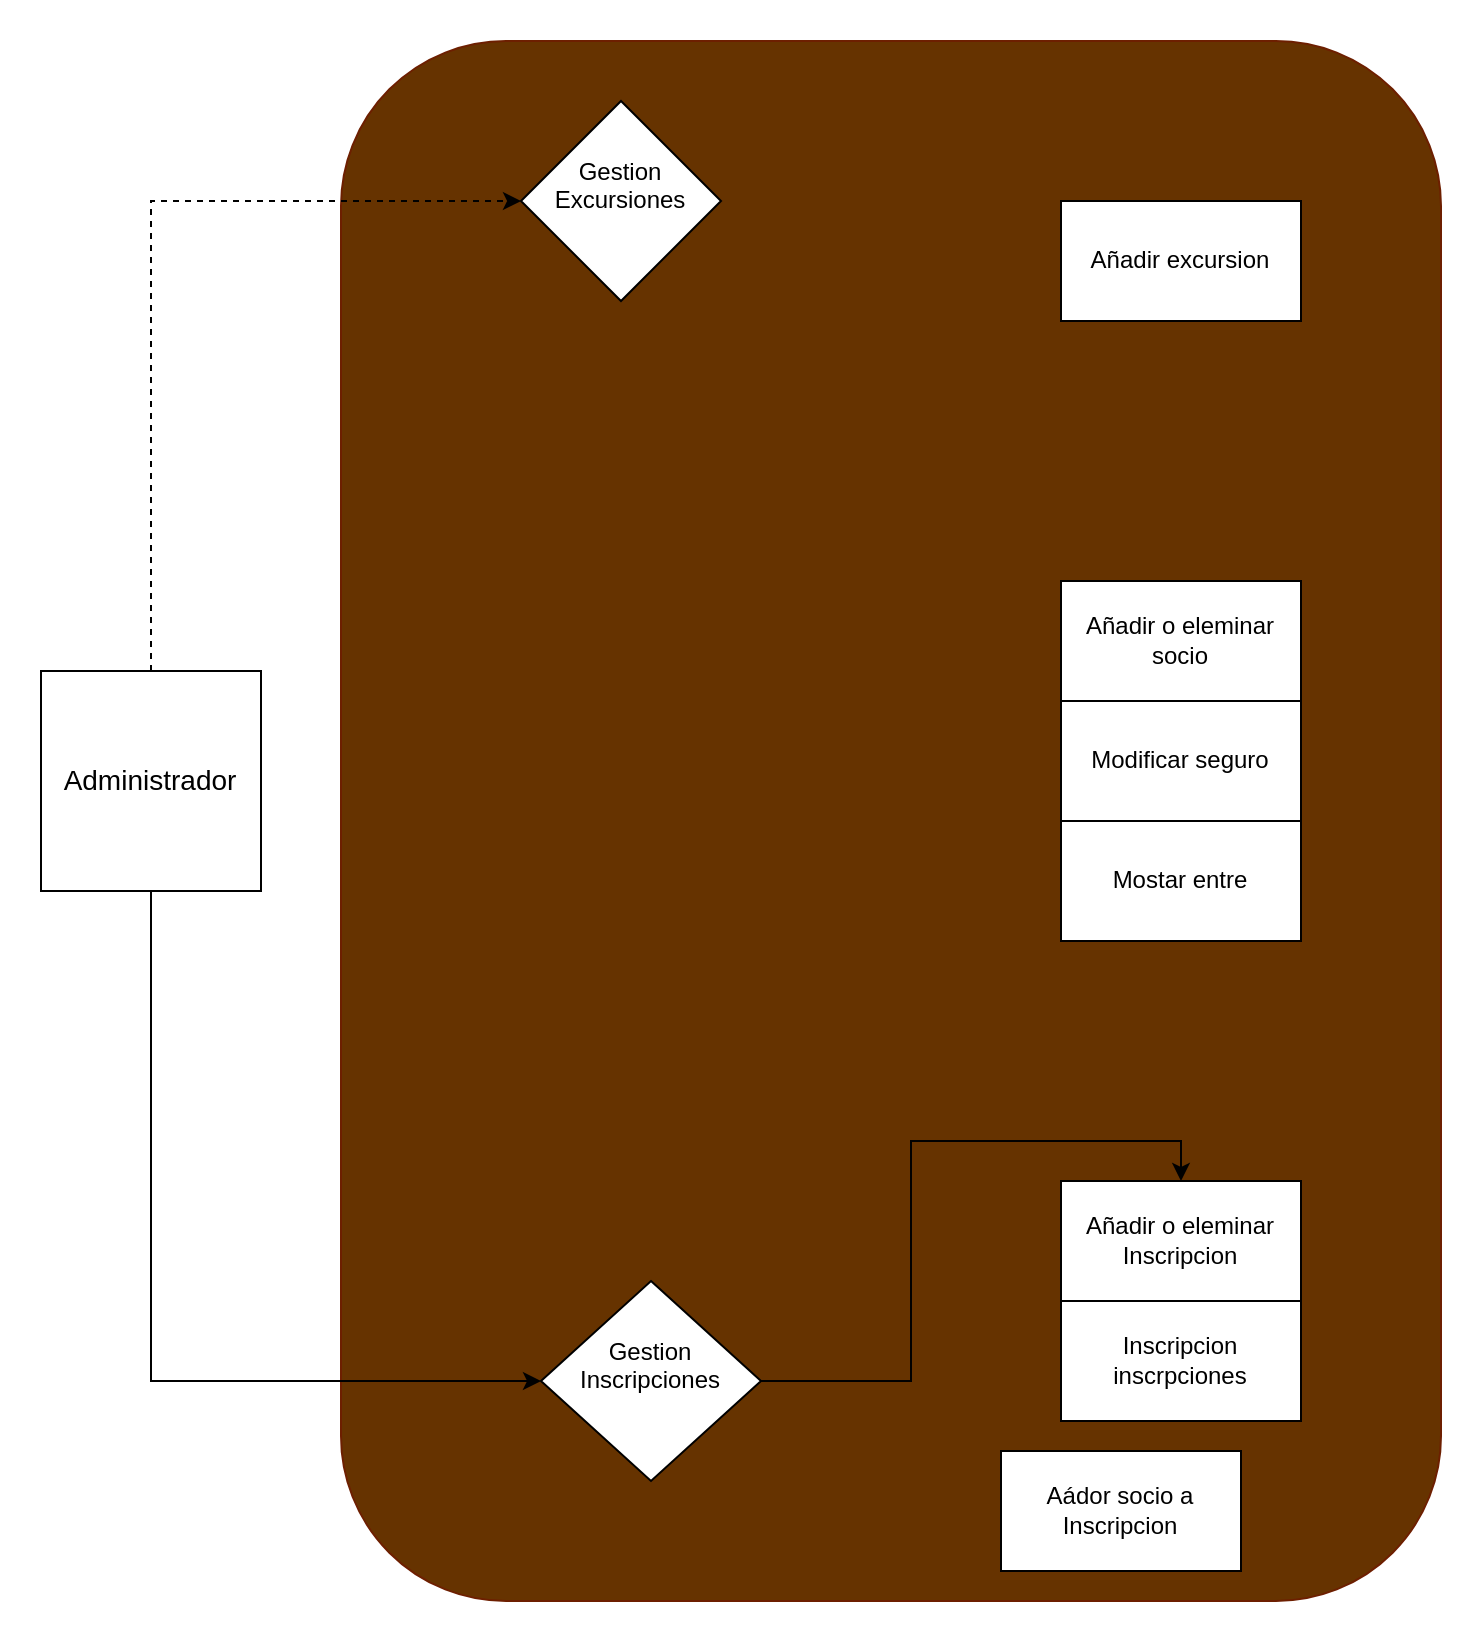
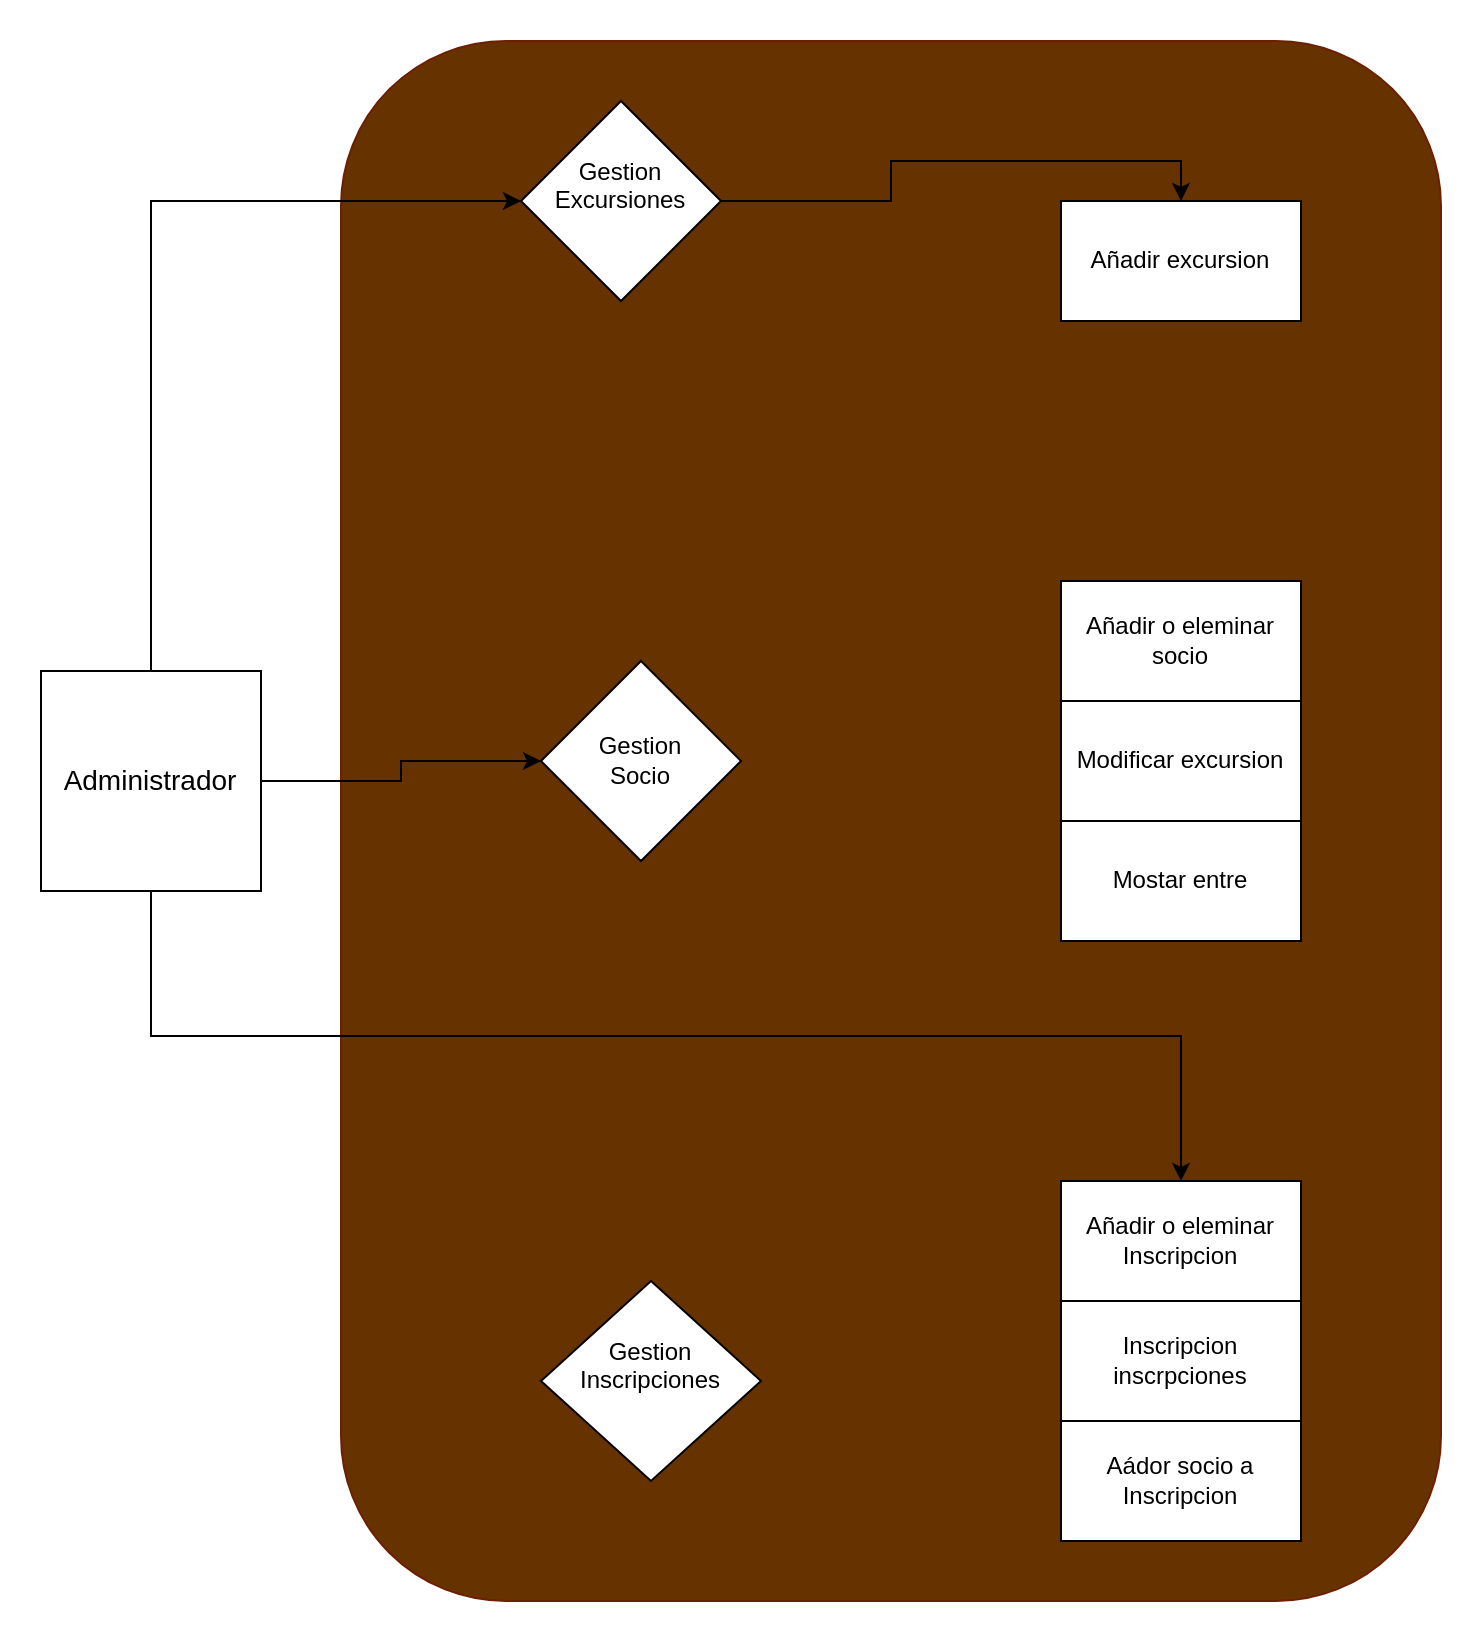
  <mxCell id="0" />
  <mxCell id="1" parent="0" />
  <mxCell id="2" value="" style="rounded=1;whiteSpace=wrap;html=1;fillColor=#663300;fontColor=#ffffff;strokeColor=#6D1F00;" vertex="1" parent="1"><mxGeometry x="170" y="20" width="550" height="780" as="geometry" /></mxCell>
- <mxCell id="3" style="edgeStyle=orthogonalEdgeStyle;rounded=0;orthogonalLoop=1;jettySize=auto;html=1;entryX=0;entryY=0.5;entryDx=0;entryDy=0;dashed=1;" edge="1" parent="1" source="6" target="8"><mxGeometry relative="1" as="geometry"><Array as="points"><mxPoint x="75" y="100" /></Array></mxGeometry></mxCell>
- <mxCell id="5" style="edgeStyle=orthogonalEdgeStyle;rounded=0;orthogonalLoop=1;jettySize=auto;html=1;exitX=0.5;exitY=1;exitDx=0;exitDy=0;entryX=0;entryY=0.5;entryDx=0;entryDy=0;" edge="1" parent="1" source="6" target="11"><mxGeometry relative="1" as="geometry" /></mxCell>
+ <mxCell id="3" style="edgeStyle=orthogonalEdgeStyle;rounded=0;orthogonalLoop=1;jettySize=auto;html=1;entryX=0;entryY=0.5;entryDx=0;entryDy=0;" edge="1" parent="1" source="6" target="8"><mxGeometry relative="1" as="geometry"><Array as="points"><mxPoint x="75" y="100" /></Array></mxGeometry></mxCell>
+ <mxCell id="4" style="edgeStyle=orthogonalEdgeStyle;rounded=0;orthogonalLoop=1;jettySize=auto;html=1;" edge="1" parent="1" source="6" target="9"><mxGeometry relative="1" as="geometry" /></mxCell>
+ <mxCell id="5" style="edgeStyle=orthogonalEdgeStyle;rounded=0;orthogonalLoop=1;jettySize=auto;html=1;exitX=0.5;exitY=1;exitDx=0;exitDy=0;" edge="1" parent="1" source="6" target="16"><mxGeometry relative="1" as="geometry" /></mxCell>
  <mxCell id="6" value="&lt;font style=&quot;font-size: 14px;&quot;&gt;Administrador&lt;/font&gt;" style="whiteSpace=wrap;html=1;aspect=fixed;" vertex="1" parent="1"><mxGeometry x="20" y="335" width="110" height="110" as="geometry" /></mxCell>
+ <mxCell id="7" style="edgeStyle=orthogonalEdgeStyle;rounded=0;orthogonalLoop=1;jettySize=auto;html=1;entryX=0.5;entryY=0;entryDx=0;entryDy=0;" edge="1" parent="1" source="8" target="12"><mxGeometry relative="1" as="geometry" /></mxCell>
  <mxCell id="8" value="Gestion&lt;div&gt;Excursiones&lt;/div&gt;&lt;div&gt;&lt;br&gt;&lt;/div&gt;" style="rhombus;whiteSpace=wrap;html=1;" vertex="1" parent="1"><mxGeometry x="260" y="50" width="100" height="100" as="geometry" /></mxCell>
- <mxCell id="10" style="edgeStyle=orthogonalEdgeStyle;rounded=0;orthogonalLoop=1;jettySize=auto;html=1;entryX=0.5;entryY=0;entryDx=0;entryDy=0;" edge="1" parent="1" source="11" target="16"><mxGeometry relative="1" as="geometry" /></mxCell>
+ <mxCell id="9" value="Gestion&lt;div&gt;Socio&lt;/div&gt;" style="rhombus;whiteSpace=wrap;html=1;" vertex="1" parent="1"><mxGeometry x="270" y="330" width="100" height="100" as="geometry" /></mxCell>
  <mxCell id="11" value="Gestion&lt;div&gt;Inscripciones&lt;/div&gt;&lt;div&gt;&lt;br&gt;&lt;/div&gt;" style="rhombus;whiteSpace=wrap;html=1;" vertex="1" parent="1"><mxGeometry x="270" y="640" width="110" height="100" as="geometry" /></mxCell>
  <mxCell id="12" value="Añadir excursion" style="rounded=0;whiteSpace=wrap;html=1;" vertex="1" parent="1"><mxGeometry x="530" y="100" width="120" height="60" as="geometry" /></mxCell>
  <mxCell id="13" value="Añadir o eleminar socio" style="rounded=0;whiteSpace=wrap;html=1;" vertex="1" parent="1"><mxGeometry x="530" y="290" width="120" height="60" as="geometry" /></mxCell>
- <mxCell id="14" value="Modificar seguro" style="rounded=0;whiteSpace=wrap;html=1;" vertex="1" parent="1"><mxGeometry x="530" y="350" width="120" height="60" as="geometry" /></mxCell>
+ <mxCell id="14" value="Modificar excursion" style="rounded=0;whiteSpace=wrap;html=1;" vertex="1" parent="1"><mxGeometry x="530" y="350" width="120" height="60" as="geometry" /></mxCell>
  <mxCell id="15" value="Mostar entre" style="rounded=0;whiteSpace=wrap;html=1;" vertex="1" parent="1"><mxGeometry x="530" y="410" width="120" height="60" as="geometry" /></mxCell>
  <mxCell id="16" value="Añadir o eleminar Inscripcion" style="rounded=0;whiteSpace=wrap;html=1;" vertex="1" parent="1"><mxGeometry x="530" y="590" width="120" height="60" as="geometry" /></mxCell>
  <mxCell id="17" value="Inscripcion inscrpciones" style="rounded=0;whiteSpace=wrap;html=1;" vertex="1" parent="1"><mxGeometry x="530" y="650" width="120" height="60" as="geometry" /></mxCell>
- <mxCell id="18" value="Aádor socio a Inscripcion" style="rounded=0;whiteSpace=wrap;html=1;" vertex="1" parent="1"><mxGeometry x="500" y="725" width="120" height="60" as="geometry" /></mxCell>
+ <mxCell id="18" value="Aádor socio a Inscripcion" style="rounded=0;whiteSpace=wrap;html=1;" vertex="1" parent="1"><mxGeometry x="530" y="710" width="120" height="60" as="geometry" /></mxCell>
